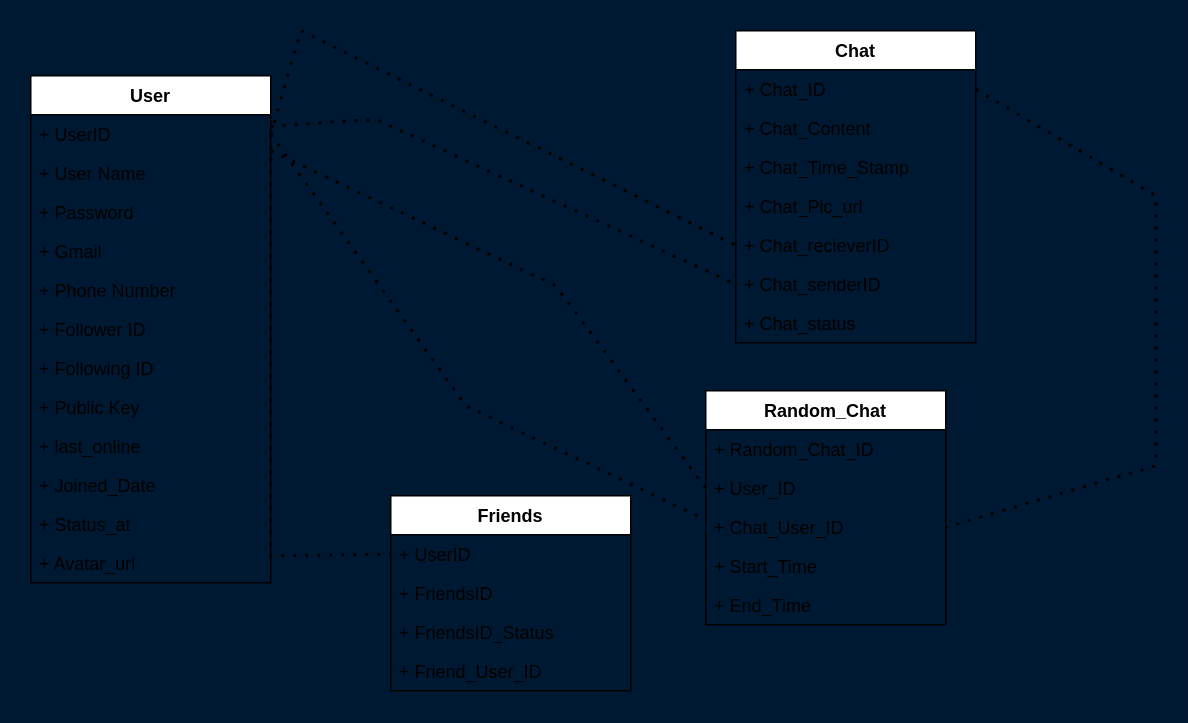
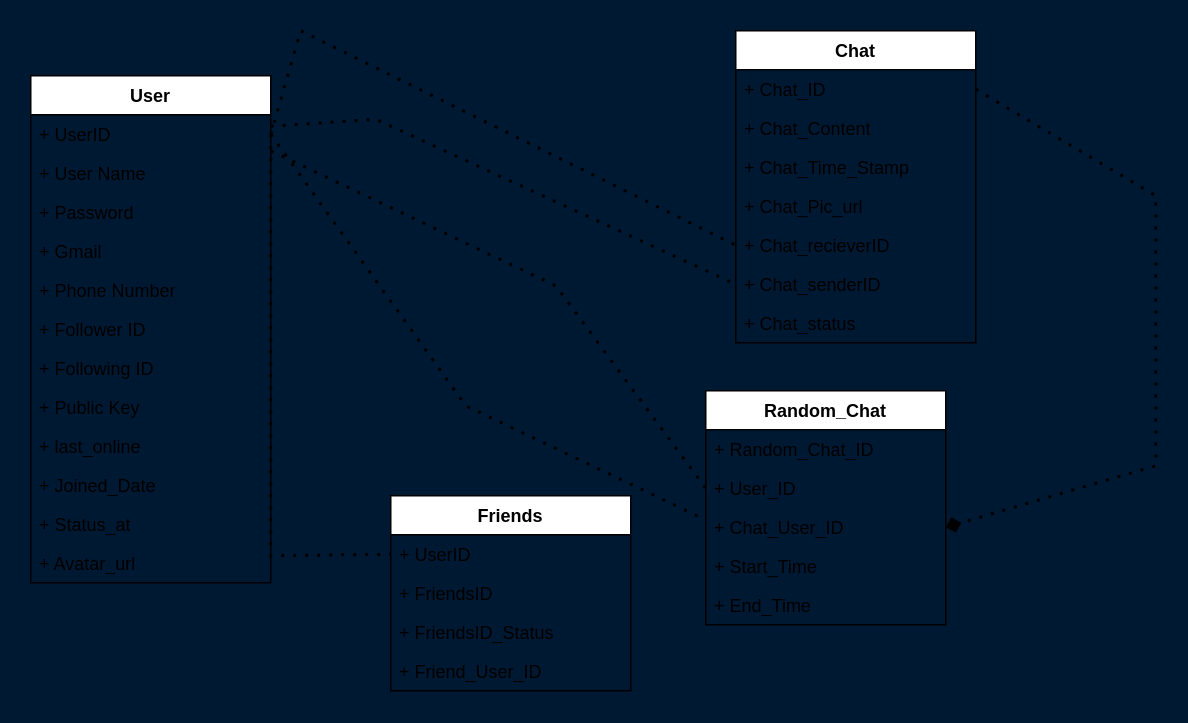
  <mxCell id="0" />
  <mxCell id="1" parent="0" />
  <mxCell id="2" value="User" style="swimlane;fontStyle=1;align=center;verticalAlign=top;childLayout=stackLayout;horizontal=1;startSize=26;horizontalStack=0;resizeParent=1;resizeParentMax=0;resizeLast=0;collapsible=1;marginBottom=0;whiteSpace=wrap;html=1;" vertex="1" parent="1"><mxGeometry x="20" y="50" width="160" height="338" as="geometry" /></mxCell>
  <mxCell id="3" value="+ UserID" style="text;strokeColor=none;fillColor=none;align=left;verticalAlign=top;spacingLeft=4;spacingRight=4;overflow=hidden;rotatable=0;points=[[0,0.5],[1,0.5]];portConstraint=eastwest;whiteSpace=wrap;html=1;" vertex="1" parent="2"><mxGeometry y="26" width="160" height="26" as="geometry" /></mxCell>
  <mxCell id="4" value="+ User Name" style="text;strokeColor=none;fillColor=none;align=left;verticalAlign=top;spacingLeft=4;spacingRight=4;overflow=hidden;rotatable=0;points=[[0,0.5],[1,0.5]];portConstraint=eastwest;whiteSpace=wrap;html=1;" vertex="1" parent="2"><mxGeometry y="52" width="160" height="26" as="geometry" /></mxCell>
  <mxCell id="5" value="+ Password" style="text;strokeColor=none;fillColor=none;align=left;verticalAlign=top;spacingLeft=4;spacingRight=4;overflow=hidden;rotatable=0;points=[[0,0.5],[1,0.5]];portConstraint=eastwest;whiteSpace=wrap;html=1;" vertex="1" parent="2"><mxGeometry y="78" width="160" height="26" as="geometry" /></mxCell>
  <mxCell id="6" value="+ Gmail" style="text;strokeColor=none;fillColor=none;align=left;verticalAlign=top;spacingLeft=4;spacingRight=4;overflow=hidden;rotatable=0;points=[[0,0.5],[1,0.5]];portConstraint=eastwest;whiteSpace=wrap;html=1;" vertex="1" parent="2"><mxGeometry y="104" width="160" height="26" as="geometry" /></mxCell>
  <mxCell id="7" value="+ Phone Number" style="text;strokeColor=none;fillColor=none;align=left;verticalAlign=top;spacingLeft=4;spacingRight=4;overflow=hidden;rotatable=0;points=[[0,0.5],[1,0.5]];portConstraint=eastwest;whiteSpace=wrap;html=1;" vertex="1" parent="2"><mxGeometry y="130" width="160" height="26" as="geometry" /></mxCell>
  <mxCell id="8" value="+ Follower ID" style="text;strokeColor=none;fillColor=none;align=left;verticalAlign=top;spacingLeft=4;spacingRight=4;overflow=hidden;rotatable=0;points=[[0,0.5],[1,0.5]];portConstraint=eastwest;whiteSpace=wrap;html=1;" vertex="1" parent="2"><mxGeometry y="156" width="160" height="26" as="geometry" /></mxCell>
  <mxCell id="9" value="+ Following ID" style="text;strokeColor=none;fillColor=none;align=left;verticalAlign=top;spacingLeft=4;spacingRight=4;overflow=hidden;rotatable=0;points=[[0,0.5],[1,0.5]];portConstraint=eastwest;whiteSpace=wrap;html=1;" vertex="1" parent="2"><mxGeometry y="182" width="160" height="26" as="geometry" /></mxCell>
  <mxCell id="10" value="+ Public Key" style="text;strokeColor=none;fillColor=none;align=left;verticalAlign=top;spacingLeft=4;spacingRight=4;overflow=hidden;rotatable=0;points=[[0,0.5],[1,0.5]];portConstraint=eastwest;whiteSpace=wrap;html=1;" vertex="1" parent="2"><mxGeometry y="208" width="160" height="26" as="geometry" /></mxCell>
  <mxCell id="11" value="+ last_online" style="text;strokeColor=none;fillColor=none;align=left;verticalAlign=top;spacingLeft=4;spacingRight=4;overflow=hidden;rotatable=0;points=[[0,0.5],[1,0.5]];portConstraint=eastwest;whiteSpace=wrap;html=1;" vertex="1" parent="2"><mxGeometry y="234" width="160" height="26" as="geometry" /></mxCell>
  <mxCell id="12" value="+ Joined_Date" style="text;strokeColor=none;fillColor=none;align=left;verticalAlign=top;spacingLeft=4;spacingRight=4;overflow=hidden;rotatable=0;points=[[0,0.5],[1,0.5]];portConstraint=eastwest;whiteSpace=wrap;html=1;" vertex="1" parent="2"><mxGeometry y="260" width="160" height="26" as="geometry" /></mxCell>
  <mxCell id="13" value="+ Status_at" style="text;strokeColor=none;fillColor=none;align=left;verticalAlign=top;spacingLeft=4;spacingRight=4;overflow=hidden;rotatable=0;points=[[0,0.5],[1,0.5]];portConstraint=eastwest;whiteSpace=wrap;html=1;" vertex="1" parent="2"><mxGeometry y="286" width="160" height="26" as="geometry" /></mxCell>
  <mxCell id="14" value="+ Avatar_url" style="text;strokeColor=none;fillColor=none;align=left;verticalAlign=top;spacingLeft=4;spacingRight=4;overflow=hidden;rotatable=0;points=[[0,0.5],[1,0.5]];portConstraint=eastwest;whiteSpace=wrap;html=1;" vertex="1" parent="2"><mxGeometry y="312" width="160" height="26" as="geometry" /></mxCell>
  <mxCell id="15" value="Chat" style="swimlane;fontStyle=1;align=center;verticalAlign=top;childLayout=stackLayout;horizontal=1;startSize=26;horizontalStack=0;resizeParent=1;resizeParentMax=0;resizeLast=0;collapsible=1;marginBottom=0;whiteSpace=wrap;html=1;" vertex="1" parent="1"><mxGeometry x="490" y="20" width="160" height="208" as="geometry" /></mxCell>
  <mxCell id="16" value="+ Chat_ID" style="text;strokeColor=none;fillColor=none;align=left;verticalAlign=top;spacingLeft=4;spacingRight=4;overflow=hidden;rotatable=0;points=[[0,0.5],[1,0.5]];portConstraint=eastwest;whiteSpace=wrap;html=1;" vertex="1" parent="15"><mxGeometry y="26" width="160" height="26" as="geometry" /></mxCell>
  <mxCell id="17" value="+ Chat_Content" style="text;strokeColor=none;fillColor=none;align=left;verticalAlign=top;spacingLeft=4;spacingRight=4;overflow=hidden;rotatable=0;points=[[0,0.5],[1,0.5]];portConstraint=eastwest;whiteSpace=wrap;html=1;" vertex="1" parent="15"><mxGeometry y="52" width="160" height="26" as="geometry" /></mxCell>
  <mxCell id="18" value="+ Chat_Time_Stamp" style="text;strokeColor=none;fillColor=none;align=left;verticalAlign=top;spacingLeft=4;spacingRight=4;overflow=hidden;rotatable=0;points=[[0,0.5],[1,0.5]];portConstraint=eastwest;whiteSpace=wrap;html=1;" vertex="1" parent="15"><mxGeometry y="78" width="160" height="26" as="geometry" /></mxCell>
  <mxCell id="19" value="+ Chat_Pic_url" style="text;strokeColor=none;fillColor=none;align=left;verticalAlign=top;spacingLeft=4;spacingRight=4;overflow=hidden;rotatable=0;points=[[0,0.5],[1,0.5]];portConstraint=eastwest;whiteSpace=wrap;html=1;" vertex="1" parent="15"><mxGeometry y="104" width="160" height="26" as="geometry" /></mxCell>
  <mxCell id="20" value="+ Chat_recieverID" style="text;strokeColor=none;fillColor=none;align=left;verticalAlign=top;spacingLeft=4;spacingRight=4;overflow=hidden;rotatable=0;points=[[0,0.5],[1,0.5]];portConstraint=eastwest;whiteSpace=wrap;html=1;" vertex="1" parent="15"><mxGeometry y="130" width="160" height="26" as="geometry" /></mxCell>
  <mxCell id="21" value="+ Chat_senderID" style="text;strokeColor=none;fillColor=none;align=left;verticalAlign=top;spacingLeft=4;spacingRight=4;overflow=hidden;rotatable=0;points=[[0,0.5],[1,0.5]];portConstraint=eastwest;whiteSpace=wrap;html=1;" vertex="1" parent="15"><mxGeometry y="156" width="160" height="26" as="geometry" /></mxCell>
  <mxCell id="22" value="+ Chat_status" style="text;strokeColor=none;fillColor=none;align=left;verticalAlign=top;spacingLeft=4;spacingRight=4;overflow=hidden;rotatable=0;points=[[0,0.5],[1,0.5]];portConstraint=eastwest;whiteSpace=wrap;html=1;" vertex="1" parent="15"><mxGeometry y="182" width="160" height="26" as="geometry" /></mxCell>
  <mxCell id="23" value="Friends" style="swimlane;fontStyle=1;align=center;verticalAlign=top;childLayout=stackLayout;horizontal=1;startSize=26;horizontalStack=0;resizeParent=1;resizeParentMax=0;resizeLast=0;collapsible=1;marginBottom=0;whiteSpace=wrap;html=1;" vertex="1" parent="1"><mxGeometry x="260" y="330" width="160" height="130" as="geometry" /></mxCell>
  <mxCell id="24" value="+ UserID" style="text;strokeColor=none;fillColor=none;align=left;verticalAlign=top;spacingLeft=4;spacingRight=4;overflow=hidden;rotatable=0;points=[[0,0.5],[1,0.5]];portConstraint=eastwest;whiteSpace=wrap;html=1;" vertex="1" parent="23"><mxGeometry y="26" width="160" height="26" as="geometry" /></mxCell>
  <mxCell id="25" value="+ FriendsID" style="text;strokeColor=none;fillColor=none;align=left;verticalAlign=top;spacingLeft=4;spacingRight=4;overflow=hidden;rotatable=0;points=[[0,0.5],[1,0.5]];portConstraint=eastwest;whiteSpace=wrap;html=1;" vertex="1" parent="23"><mxGeometry y="52" width="160" height="26" as="geometry" /></mxCell>
  <mxCell id="26" value="+ FriendsID_Status" style="text;strokeColor=none;fillColor=none;align=left;verticalAlign=top;spacingLeft=4;spacingRight=4;overflow=hidden;rotatable=0;points=[[0,0.5],[1,0.5]];portConstraint=eastwest;whiteSpace=wrap;html=1;" vertex="1" parent="23"><mxGeometry y="78" width="160" height="26" as="geometry" /></mxCell>
  <mxCell id="27" value="+ Friend_User_ID" style="text;strokeColor=none;fillColor=none;align=left;verticalAlign=top;spacingLeft=4;spacingRight=4;overflow=hidden;rotatable=0;points=[[0,0.5],[1,0.5]];portConstraint=eastwest;whiteSpace=wrap;html=1;" vertex="1" parent="23"><mxGeometry y="104" width="160" height="26" as="geometry" /></mxCell>
  <mxCell id="28" value="" style="endArrow=none;dashed=1;html=1;dashPattern=1 3;strokeWidth=2;rounded=0;exitX=1;exitY=0.5;exitDx=0;exitDy=0;entryX=0;entryY=0.5;entryDx=0;entryDy=0;" edge="1" parent="1" source="3" target="24"><mxGeometry width="50" height="50" relative="1" as="geometry"><mxPoint x="370" y="230" as="sourcePoint" /><mxPoint x="350" y="260" as="targetPoint" /><Array as="points"><mxPoint x="180" y="370" /></Array></mxGeometry></mxCell>
  <mxCell id="29" value="" style="endArrow=none;dashed=1;html=1;dashPattern=1 3;strokeWidth=2;rounded=0;entryX=0;entryY=0.5;entryDx=0;entryDy=0;exitX=1;exitY=0.5;exitDx=0;exitDy=0;" edge="1" parent="1" source="3" target="20"><mxGeometry width="50" height="50" relative="1" as="geometry"><mxPoint x="370" y="230" as="sourcePoint" /><mxPoint x="420" y="180" as="targetPoint" /><Array as="points"><mxPoint x="200" y="20" /></Array></mxGeometry></mxCell>
  <mxCell id="30" value="Random_Chat" style="swimlane;fontStyle=1;align=center;verticalAlign=top;childLayout=stackLayout;horizontal=1;startSize=26;horizontalStack=0;resizeParent=1;resizeParentMax=0;resizeLast=0;collapsible=1;marginBottom=0;whiteSpace=wrap;html=1;" vertex="1" parent="1"><mxGeometry x="470" y="260" width="160" height="156" as="geometry" /></mxCell>
  <mxCell id="31" value="+ Random_Chat_ID" style="text;strokeColor=none;fillColor=none;align=left;verticalAlign=top;spacingLeft=4;spacingRight=4;overflow=hidden;rotatable=0;points=[[0,0.5],[1,0.5]];portConstraint=eastwest;whiteSpace=wrap;html=1;" vertex="1" parent="30"><mxGeometry y="26" width="160" height="26" as="geometry" /></mxCell>
  <mxCell id="32" value="+ User_ID" style="text;strokeColor=none;fillColor=none;align=left;verticalAlign=top;spacingLeft=4;spacingRight=4;overflow=hidden;rotatable=0;points=[[0,0.5],[1,0.5]];portConstraint=eastwest;whiteSpace=wrap;html=1;" vertex="1" parent="30"><mxGeometry y="52" width="160" height="26" as="geometry" /></mxCell>
  <mxCell id="33" value="+ Chat_User_ID" style="text;strokeColor=none;fillColor=none;align=left;verticalAlign=top;spacingLeft=4;spacingRight=4;overflow=hidden;rotatable=0;points=[[0,0.5],[1,0.5]];portConstraint=eastwest;whiteSpace=wrap;html=1;" vertex="1" parent="30"><mxGeometry y="78" width="160" height="26" as="geometry" /></mxCell>
  <mxCell id="34" value="+ Start_Time" style="text;strokeColor=none;fillColor=none;align=left;verticalAlign=top;spacingLeft=4;spacingRight=4;overflow=hidden;rotatable=0;points=[[0,0.5],[1,0.5]];portConstraint=eastwest;whiteSpace=wrap;html=1;" vertex="1" parent="30"><mxGeometry y="104" width="160" height="26" as="geometry" /></mxCell>
  <mxCell id="35" value="+ End_Time" style="text;strokeColor=none;fillColor=none;align=left;verticalAlign=top;spacingLeft=4;spacingRight=4;overflow=hidden;rotatable=0;points=[[0,0.5],[1,0.5]];portConstraint=eastwest;whiteSpace=wrap;html=1;" vertex="1" parent="30"><mxGeometry y="130" width="160" height="26" as="geometry" /></mxCell>
  <mxCell id="36" value="" style="endArrow=none;dashed=1;html=1;dashPattern=1 3;strokeWidth=2;rounded=0;entryX=0;entryY=0.5;entryDx=0;entryDy=0;" edge="1" parent="1" target="32"><mxGeometry width="50" height="50" relative="1" as="geometry"><mxPoint x="180" y="100" as="sourcePoint" /><mxPoint x="610" y="340" as="targetPoint" /><Array as="points"><mxPoint x="370" y="190" /></Array></mxGeometry></mxCell>
  <mxCell id="37" value="" style="endArrow=none;dashed=1;html=1;dashPattern=1 3;strokeWidth=2;rounded=0;entryX=0;entryY=0.5;entryDx=0;entryDy=0;" edge="1" parent="1" source="3" target="21"><mxGeometry width="50" height="50" relative="1" as="geometry"><mxPoint x="380" y="208" as="sourcePoint" /><mxPoint x="430" y="158" as="targetPoint" /><Array as="points"><mxPoint x="250" y="79" /></Array></mxGeometry></mxCell>
- <mxCell id="38" value="" style="endArrow=none;dashed=1;html=1;dashPattern=1 3;strokeWidth=2;rounded=0;exitX=1;exitY=0.5;exitDx=0;exitDy=0;entryX=1;entryY=0.5;entryDx=0;entryDy=0;" edge="1" parent="1" source="16" target="33"><mxGeometry width="50" height="50" relative="1" as="geometry"><mxPoint x="690" y="150" as="sourcePoint" /><mxPoint x="740" y="100" as="targetPoint" /><Array as="points"><mxPoint x="770" y="130" /><mxPoint x="770" y="310" /></Array></mxGeometry></mxCell>
+ <mxCell id="38" value="" style="endArrow=diamond;dashed=1;html=1;dashPattern=1 3;strokeWidth=2;rounded=0;exitX=1;exitY=0.5;exitDx=0;exitDy=0;entryX=1;entryY=0.5;entryDx=0;entryDy=0;" edge="1" parent="1" source="16" target="33"><mxGeometry width="50" height="50" relative="1" as="geometry"><mxPoint x="690" y="150" as="sourcePoint" /><mxPoint x="740" y="100" as="targetPoint" /><Array as="points"><mxPoint x="770" y="130" /><mxPoint x="770" y="310" /></Array></mxGeometry></mxCell>
  <mxCell id="39" value="" style="endArrow=none;dashed=1;html=1;dashPattern=1 3;strokeWidth=2;rounded=0;entryX=-0.023;entryY=0.243;entryDx=0;entryDy=0;entryPerimeter=0;exitX=1;exitY=0.5;exitDx=0;exitDy=0;" edge="1" parent="1" source="3" target="33"><mxGeometry width="50" height="50" relative="1" as="geometry"><mxPoint x="420" y="410" as="sourcePoint" /><mxPoint x="560" y="370" as="targetPoint" /><Array as="points"><mxPoint x="310" y="270" /></Array></mxGeometry></mxCell>
